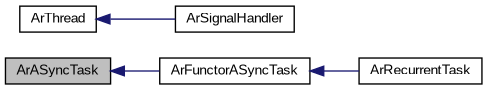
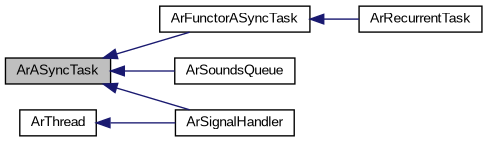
  digraph {
    fontname="Liberation Sans"
    rankdir=LR
    node [color=black fillcolor=white fontname="Liberation Sans" fontsize=10 shape=record style=filled]
    edge [color=midnightblue dir=back fontname="Liberation Sans" fontsize=10 labelfontname=FreeSans labelfontsize=10 style=solid]
    n1 [fillcolor=grey75 fontcolor=black height=0.2 label=ArASyncTask width=0.4]
    n2 [height=0.2 label=ArFunctorASyncTask width=0.4]
    n3 [height=0.2 label=ArSignalHandler width=0.4]
+   n4 [height=0.2 label=ArSoundsQueue width=0.4]
    n5 [height=0.2 label=ArRecurrentTask width=0.4]
    n6 [height=0.2 label=ArThread width=0.4]
    n1 -> n2
+   n1 -> n3
+   n1 -> n4
    n2 -> n5
    n6 -> n3
  }
